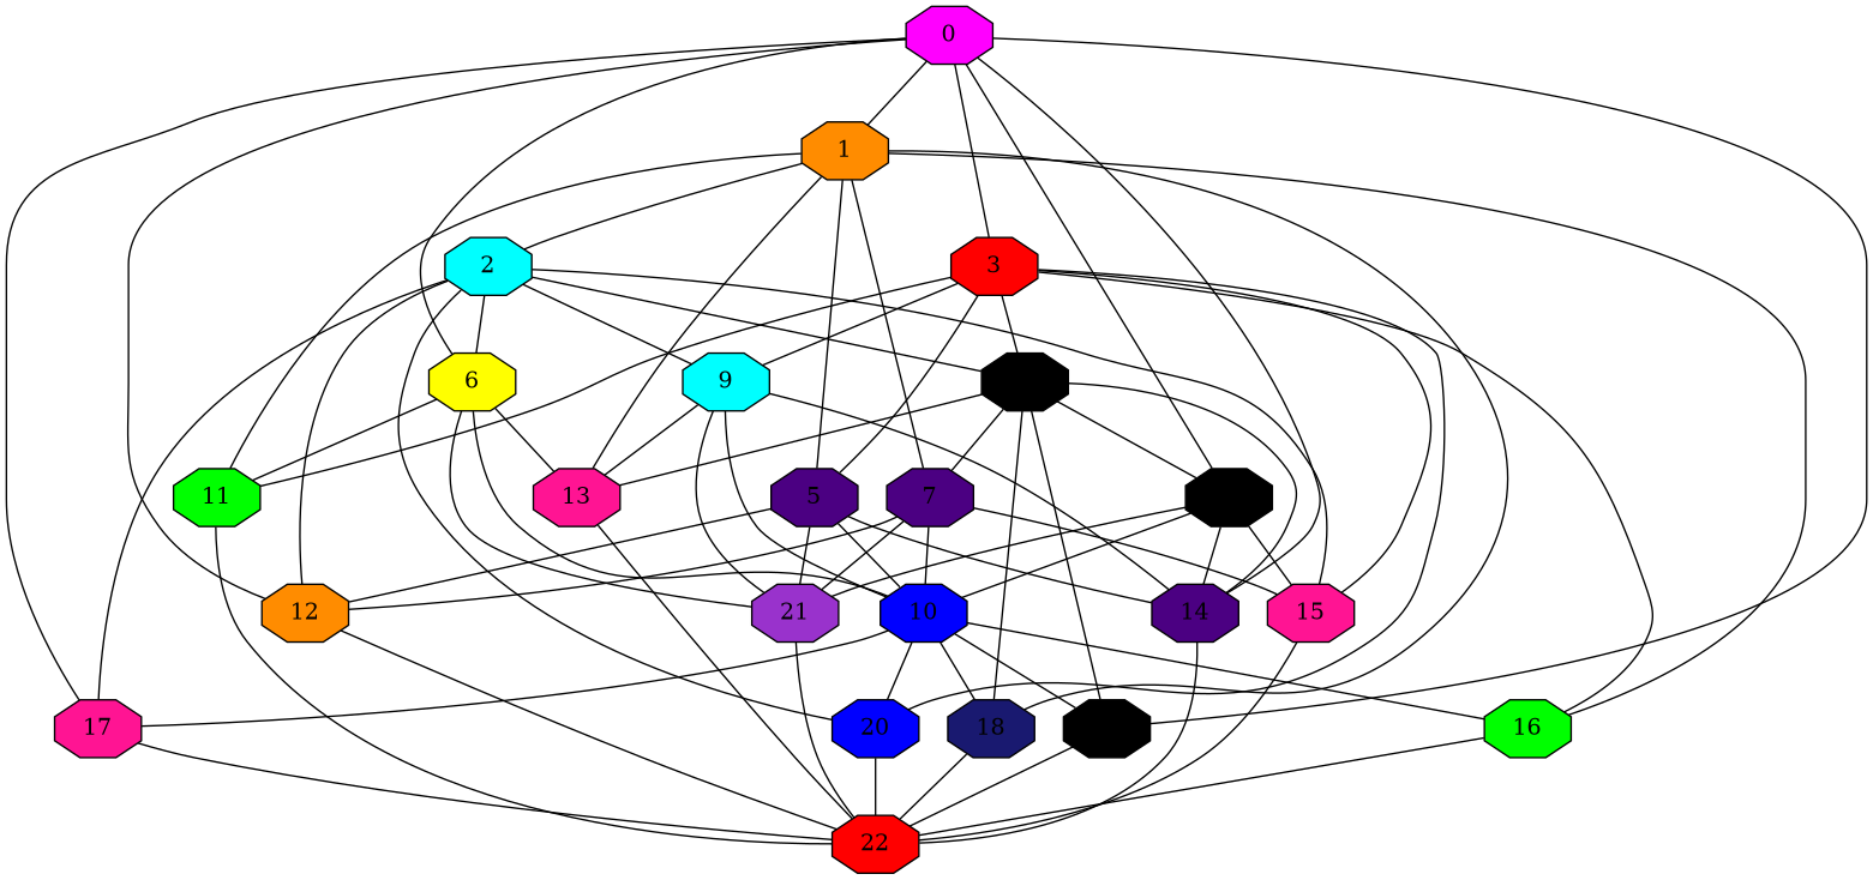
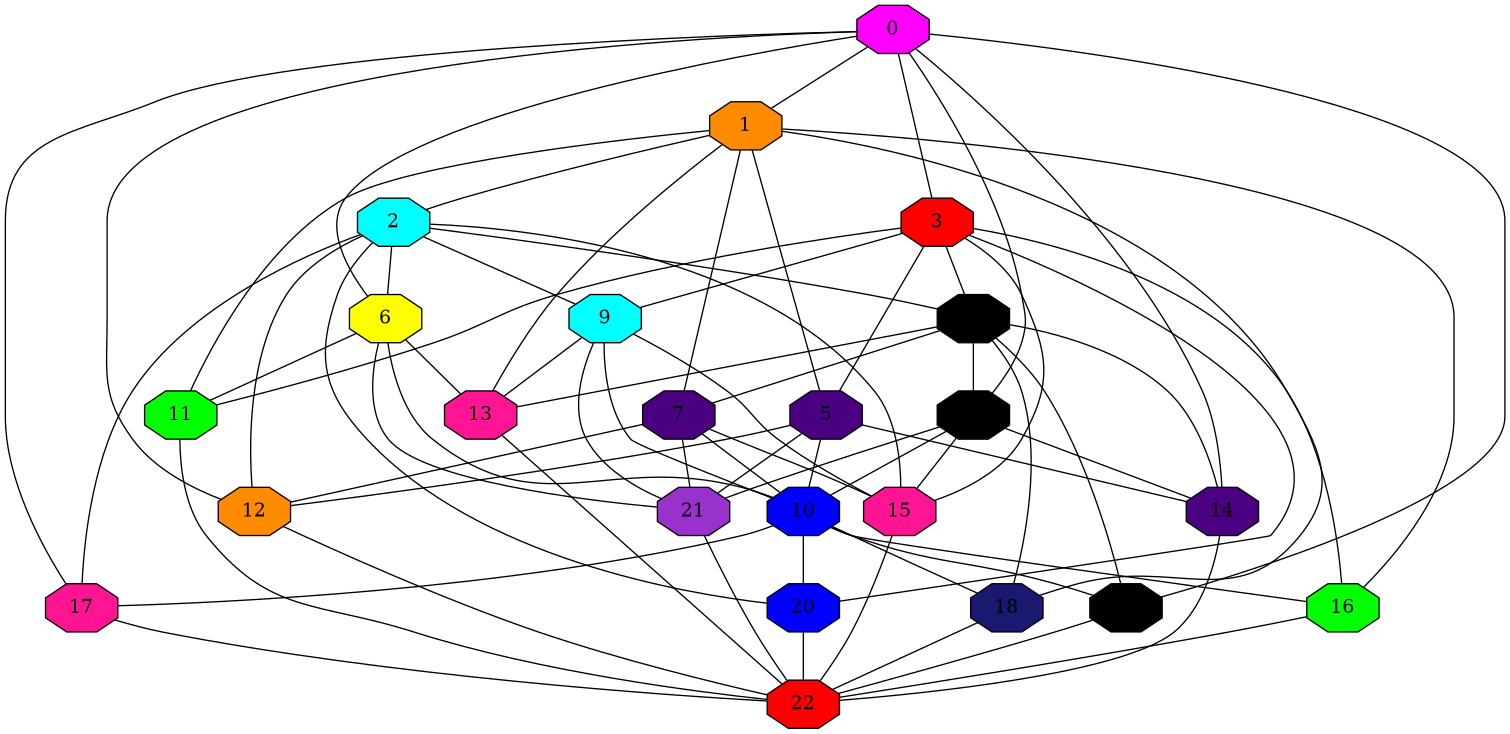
  graph {
    node [fillcolor=forestgreen3 shape=octagon style=filled]
    0 [fillcolor=magenta]
    1 [fillcolor=darkorange]
    3 [fillcolor=red]
    6 [fillcolor=yellow]
    8
    12 [fillcolor=darkorange]
    14 [fillcolor=indigo]
    17 [fillcolor=deeppink]
    19
    2 [fillcolor=cyan]
    5 [fillcolor=indigo]
    7 [fillcolor=indigo]
    11 [fillcolor=green]
    13 [fillcolor=deeppink]
    16 [fillcolor=green]
    18 [fillcolor=midnightblue]
    4
    9 [fillcolor=cyan]
    15 [fillcolor=deeppink]
    20 [fillcolor=blue]
    10 [fillcolor=blue]
    21 [fillcolor=darkorchid]
    22 [fillcolor=red]
    0 -- 1
    0 -- 3
    0 -- 6
    0 -- 8
    0 -- 12
    0 -- 14
    0 -- 17
    0 -- 19
    1 -- 2
    1 -- 5
    1 -- 7
    1 -- 11
    1 -- 13
    1 -- 16
    1 -- 18
    3 -- 5
    3 -- 11
    3 -- 16
    3 -- 4
    3 -- 9
    3 -- 15
    3 -- 20
    6 -- 11
    6 -- 13
    6 -- 10
    6 -- 21
    8 -- 14
    8 -- 15
    8 -- 10
    8 -- 21
    12 -- 22
    14 -- 22
    17 -- 22
    19 -- 22
    2 -- 6
    2 -- 12
    2 -- 17
    2 -- 4
    2 -- 9
    2 -- 15
    2 -- 20
    5 -- 12
    5 -- 14
    5 -- 10
    5 -- 21
    7 -- 12
    7 -- 15
    7 -- 10
    7 -- 21
    11 -- 22
    13 -- 22
    16 -- 22
    18 -- 22
    4 -- 8
    4 -- 14
    4 -- 19
    4 -- 7
    4 -- 13
    4 -- 18
-   9 -- 14
+   9 -- 15
    9 -- 13
    9 -- 10
    9 -- 21
    15 -- 22
    20 -- 22
    10 -- 17
    10 -- 19
    10 -- 16
    10 -- 18
    10 -- 20
    21 -- 22
  }
